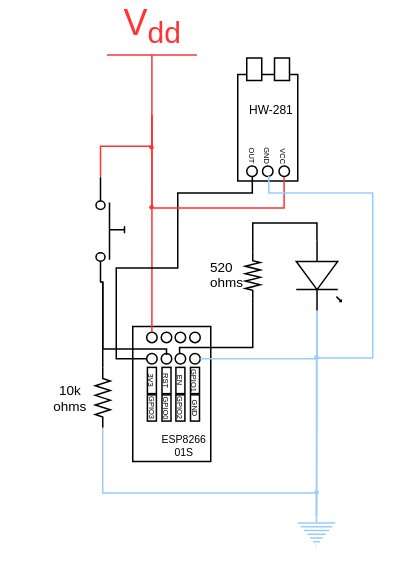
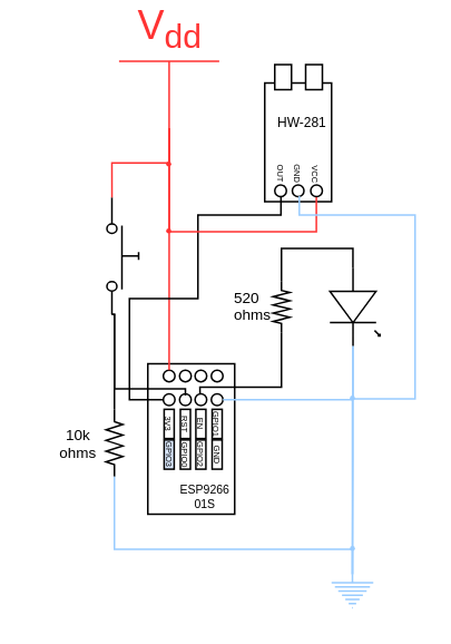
  <mxCell id="0" />
  <mxCell id="1" parent="0" />
  <mxCell id="2" value="" style="ellipse;whiteSpace=wrap;html=1;aspect=fixed;fillColor=#FF3333;strokeColor=none;" parent="1" vertex="1"><mxGeometry x="99" y="120" width="3" height="3" as="geometry" /></mxCell>
  <mxCell id="3" value="" style="ellipse;whiteSpace=wrap;html=1;aspect=fixed;fillColor=#FF3333;strokeColor=none;" parent="1" vertex="1"><mxGeometry x="99" y="80" width="3" height="3" as="geometry" /></mxCell>
  <mxCell id="4" value="" style="verticalLabelPosition=bottom;shadow=0;dashed=0;align=center;html=1;verticalAlign=top;shape=mxgraph.electrical.opto_electronics.led_1;pointerEvents=1;direction=north;rotation=-180;" parent="1" vertex="1"><mxGeometry x="197" y="143.5" width="30" height="47" as="geometry" /></mxCell>
  <mxCell id="5" value="" style="pointerEvents=1;verticalLabelPosition=bottom;shadow=0;dashed=0;align=center;html=1;verticalAlign=top;shape=mxgraph.electrical.signal_sources.protective_earth;fillColor=#FFFFFF;strokeColor=#99CCFF;" parent="1" vertex="1"><mxGeometry x="198" y="327" width="25" height="20" as="geometry" /></mxCell>
  <mxCell id="6" value="&lt;font color=&quot;#ff3333&quot;&gt;V&lt;sub&gt;dd&lt;/sub&gt;&lt;/font&gt;" style="verticalLabelPosition=top;verticalAlign=bottom;shape=mxgraph.electrical.signal_sources.vdd;shadow=0;dashed=0;align=center;strokeWidth=1;fontSize=24;html=1;flipV=1;fontFamily=Helvetica;fontColor=default;strokeColor=#FF3333;" parent="1" vertex="1"><mxGeometry x="70.77" y="20" width="60" height="40" as="geometry" /></mxCell>
  <mxCell id="7" value="" style="pointerEvents=1;verticalLabelPosition=bottom;shadow=0;dashed=0;align=center;html=1;verticalAlign=top;shape=mxgraph.electrical.resistors.resistor_2;rotation=-90;" parent="1" vertex="1"><mxGeometry x="152.5" y="162" width="31" height="10" as="geometry" /></mxCell>
  <mxCell id="8" value="&lt;p style=&quot;line-height: 110%; font-size: 9px;&quot;&gt;&lt;font style=&quot;font-size: 9px;&quot;&gt;520&lt;br style=&quot;font-size: 9px;&quot;&gt;&lt;/font&gt;&lt;span style=&quot;font-size: 9px; background-color: initial;&quot;&gt;ohms&lt;/span&gt;&lt;/p&gt;" style="text;html=1;strokeColor=none;fillColor=none;align=left;verticalAlign=middle;whiteSpace=wrap;rounded=0;fontSize=9;" parent="1" vertex="1"><mxGeometry x="138" y="159" width="30" height="16" as="geometry" /></mxCell>
  <mxCell id="9" style="edgeStyle=orthogonalEdgeStyle;shape=connector;rounded=0;orthogonalLoop=1;jettySize=auto;html=1;exitX=1;exitY=0.5;exitDx=0;exitDy=0;exitPerimeter=0;entryX=0;entryY=0.54;entryDx=0;entryDy=0;entryPerimeter=0;labelBackgroundColor=default;strokeColor=default;align=center;verticalAlign=middle;fontFamily=Helvetica;fontSize=10;fontColor=default;endArrow=none;endFill=0;" parent="1" source="7" target="4" edge="1"><mxGeometry relative="1" as="geometry"><mxPoint x="168" y="144.5" as="sourcePoint" /><mxPoint x="210.8" y="136.5" as="targetPoint" /><Array as="points"><mxPoint x="168" y="132" /><mxPoint x="211" y="132" /></Array></mxGeometry></mxCell>
  <mxCell id="10" value="" style="ellipse;whiteSpace=wrap;html=1;aspect=fixed;fillColor=#99CCFF;strokeColor=none;" parent="1" vertex="1"><mxGeometry x="209" y="220" width="3" height="3" as="geometry" /></mxCell>
  <mxCell id="11" value="" style="group" parent="1" vertex="1" connectable="0"><mxGeometry x="88" y="201" width="59.27" height="95" as="geometry" /></mxCell>
  <mxCell id="12" value="" style="rounded=0;whiteSpace=wrap;html=1;" parent="11" vertex="1"><mxGeometry width="52" height="90" as="geometry" /></mxCell>
  <mxCell id="13" value="" style="ellipse;whiteSpace=wrap;html=1;aspect=fixed;fillColor=none;" parent="11" vertex="1"><mxGeometry x="38" y="17.998" width="7" height="7" as="geometry" /></mxCell>
  <mxCell id="14" value="" style="ellipse;whiteSpace=wrap;html=1;aspect=fixed;fillColor=none;flipH=1;flipV=1;" parent="11" vertex="1"><mxGeometry x="9.268" y="17.998" width="7" height="7" as="geometry" /></mxCell>
  <mxCell id="15" value="" style="ellipse;whiteSpace=wrap;html=1;aspect=fixed;fillColor=none;flipH=1;flipV=1;" parent="11" vertex="1"><mxGeometry x="19" y="17.998" width="7" height="7" as="geometry" /></mxCell>
  <mxCell id="16" value="" style="ellipse;whiteSpace=wrap;html=1;aspect=fixed;fillColor=none;" parent="11" vertex="1"><mxGeometry x="28.268" y="17.998" width="7" height="7" as="geometry" /></mxCell>
  <mxCell id="17" value="" style="ellipse;whiteSpace=wrap;html=1;aspect=fixed;fillColor=none;" parent="11" vertex="1"><mxGeometry x="9.268" y="3.778" width="7" height="7" as="geometry" /></mxCell>
  <mxCell id="18" value="" style="ellipse;whiteSpace=wrap;html=1;aspect=fixed;fillColor=none;" parent="11" vertex="1"><mxGeometry x="18.998" y="3.778" width="7" height="7" as="geometry" /></mxCell>
  <mxCell id="19" value="" style="ellipse;whiteSpace=wrap;html=1;aspect=fixed;fillColor=none;" parent="11" vertex="1"><mxGeometry x="28.268" y="3.778" width="7" height="7" as="geometry" /></mxCell>
  <mxCell id="20" value="" style="ellipse;whiteSpace=wrap;html=1;aspect=fixed;fillColor=none;" parent="11" vertex="1"><mxGeometry x="37.998" y="3.778" width="7" height="7" as="geometry" /></mxCell>
  <mxCell id="21" value="GPIO1" style="whiteSpace=wrap;html=1;fontSize=5;direction=east;rotation=90;verticalAlign=middle;strokeWidth=1;spacing=2;spacingBottom=2;" parent="11" vertex="1"><mxGeometry x="32.75" y="33" width="17.5" height="6" as="geometry" /></mxCell>
  <mxCell id="22" value="GND" style="whiteSpace=wrap;html=1;fontSize=5;direction=east;rotation=90;verticalAlign=middle;strokeWidth=1;spacing=2;spacingBottom=2;" parent="11" vertex="1"><mxGeometry x="32.75" y="51.31" width="17.5" height="6" as="geometry" /></mxCell>
  <mxCell id="23" value="EN" style="whiteSpace=wrap;html=1;fontSize=5;direction=east;rotation=90;verticalAlign=middle;strokeWidth=1;spacing=2;spacingBottom=2;" parent="11" vertex="1"><mxGeometry x="23.02" y="33" width="17.5" height="6" as="geometry" /></mxCell>
  <mxCell id="24" value="GPIO2" style="whiteSpace=wrap;html=1;fontSize=5;direction=east;rotation=90;verticalAlign=middle;strokeWidth=1;spacing=2;spacingBottom=2;" parent="11" vertex="1"><mxGeometry x="23.02" y="51.31" width="17.5" height="6" as="geometry" /></mxCell>
  <mxCell id="25" value="RST" style="whiteSpace=wrap;html=1;fontSize=5;direction=east;rotation=90;verticalAlign=middle;strokeWidth=1;spacing=2;spacingBottom=2;" parent="11" vertex="1"><mxGeometry x="13.75" y="33" width="17.5" height="6" as="geometry" /></mxCell>
  <mxCell id="26" value="GPIO0" style="whiteSpace=wrap;html=1;fontSize=5;direction=east;rotation=90;verticalAlign=middle;strokeWidth=1;spacing=2;spacingBottom=2;" parent="11" vertex="1"><mxGeometry x="13.75" y="51.31" width="17.5" height="6" as="geometry" /></mxCell>
  <mxCell id="27" value="3V3" style="whiteSpace=wrap;html=1;fontSize=5;direction=east;rotation=90;verticalAlign=middle;strokeWidth=1;spacing=2;spacingBottom=2;" parent="11" vertex="1"><mxGeometry x="4.02" y="33" width="17.5" height="6" as="geometry" /></mxCell>
- <mxCell id="28" value="GPIO3" style="whiteSpace=wrap;html=1;fontSize=5;direction=east;rotation=90;verticalAlign=middle;strokeWidth=1;spacing=2;spacingBottom=2;" parent="11" vertex="1"><mxGeometry x="4.02" y="51.31" width="17.5" height="6" as="geometry" /></mxCell>
- <mxCell id="29" value="ESP8266&lt;br style=&quot;font-size: 7px;&quot;&gt;01S" style="text;html=1;align=center;verticalAlign=middle;resizable=0;points=[];autosize=1;strokeColor=none;fillColor=none;fontSize=7;" parent="11" vertex="1"><mxGeometry x="9.27" y="65" width="50" height="30" as="geometry" /></mxCell>
+ <mxCell id="28" value="GPIO3" style="whiteSpace=wrap;html=1;fontSize=5;direction=east;rotation=90;verticalAlign=middle;strokeWidth=1;spacing=2;spacingBottom=2;fillColor=#dae8fc;" parent="11" vertex="1"><mxGeometry x="4.02" y="51.31" width="17.5" height="6" as="geometry" /></mxCell>
+ <mxCell id="29" value="ESP9266&lt;br style=&quot;font-size: 7px;&quot;&gt;01S" style="text;html=1;align=center;verticalAlign=middle;resizable=0;points=[];autosize=1;strokeColor=none;fillColor=none;fontSize=7;" parent="11" vertex="1"><mxGeometry x="9.27" y="65" width="50" height="30" as="geometry" /></mxCell>
  <mxCell id="30" style="edgeStyle=orthogonalEdgeStyle;rounded=0;orthogonalLoop=1;jettySize=auto;html=1;entryX=0;entryY=0.5;entryDx=0;entryDy=0;endArrow=none;endFill=0;fontSize=10;entryPerimeter=0;exitX=0.5;exitY=0;exitDx=0;exitDy=0;" parent="11" target="7" edge="1"><mxGeometry relative="1" as="geometry"><Array as="points"><mxPoint x="31" y="14" /><mxPoint x="80" y="14" /><mxPoint x="80" y="-18" /></Array><mxPoint x="78.48" y="-34" as="targetPoint" /><mxPoint x="31.248" y="17.998" as="sourcePoint" /></mxGeometry></mxCell>
  <mxCell id="31" value="" style="ellipse;whiteSpace=wrap;html=1;aspect=fixed;fillColor=#99CCFF;strokeColor=none;" parent="1" vertex="1"><mxGeometry x="209" y="310" width="3" height="3" as="geometry" /></mxCell>
  <mxCell id="32" style="edgeStyle=orthogonalEdgeStyle;shape=connector;rounded=0;orthogonalLoop=1;jettySize=auto;html=1;exitX=0.5;exitY=0;exitDx=0;exitDy=0;exitPerimeter=0;labelBackgroundColor=default;strokeColor=#99CCFF;align=center;verticalAlign=middle;fontFamily=Helvetica;fontSize=10;fontColor=default;endArrow=none;endFill=0;entryX=1;entryY=0.5;entryDx=0;entryDy=0;" parent="1" target="13" edge="1" source="5"><mxGeometry relative="1" as="geometry"><mxPoint x="113.498" y="195.758" as="targetPoint" /><mxPoint x="-122" y="6.98" as="sourcePoint" /><Array as="points"><mxPoint x="211" y="222" /><mxPoint x="133" y="222" /></Array></mxGeometry></mxCell>
  <mxCell id="33" value="" style="pointerEvents=1;verticalLabelPosition=bottom;shadow=0;dashed=0;align=center;fillColor=#ffffff;html=1;verticalAlign=top;strokeWidth=1;shape=mxgraph.electrical.electro-mechanical.push_switch_no;rotation=90;" vertex="1" parent="1"><mxGeometry x="38" y="127" width="70" height="19" as="geometry" /></mxCell>
  <mxCell id="34" value="" style="pointerEvents=1;verticalLabelPosition=bottom;shadow=0;dashed=0;align=center;html=1;verticalAlign=top;shape=mxgraph.electrical.resistors.resistor_2;labelBackgroundColor=none;rotation=-90;" vertex="1" parent="1"><mxGeometry x="48" y="243.5" width="40" height="10" as="geometry" /></mxCell>
  <mxCell id="35" value="10k&lt;br style=&quot;font-size: 9px;&quot;&gt;ohms" style="text;html=1;align=center;verticalAlign=middle;resizable=0;points=[];autosize=1;strokeColor=none;fillColor=none;fontSize=9;" vertex="1" parent="1"><mxGeometry x="20.77" y="228.5" width="50" height="40" as="geometry" /></mxCell>
  <mxCell id="36" value="" style="group" vertex="1" connectable="0" parent="1"><mxGeometry x="158" y="22" width="56" height="82" as="geometry" /></mxCell>
  <mxCell id="37" value="" style="whiteSpace=wrap;html=1;" vertex="1" parent="36"><mxGeometry y="11" width="40" height="71" as="geometry" /></mxCell>
  <mxCell id="38" value="HW-281" style="text;html=1;resizable=0;points=[];autosize=1;align=left;verticalAlign=middle;spacingTop=-4;fontSize=8;" parent="36" vertex="1"><mxGeometry x="6" y="27.003" width="50" height="20" as="geometry" /></mxCell>
  <mxCell id="39" value="" style="ellipse;whiteSpace=wrap;html=1;aspect=fixed;fillColor=none;" vertex="1" parent="36"><mxGeometry x="16.498" y="71.998" width="7" height="7" as="geometry" /></mxCell>
  <mxCell id="40" value="" style="ellipse;whiteSpace=wrap;html=1;aspect=fixed;fillColor=none;" vertex="1" parent="36"><mxGeometry x="27.498" y="71.998" width="7" height="7" as="geometry" /></mxCell>
  <mxCell id="41" value="" style="ellipse;whiteSpace=wrap;html=1;aspect=fixed;fillColor=none;" vertex="1" parent="36"><mxGeometry x="5.998" y="71.998" width="7" height="7" as="geometry" /></mxCell>
  <mxCell id="42" value="" style="rounded=0;whiteSpace=wrap;html=1;" vertex="1" parent="36"><mxGeometry x="6" width="10" height="15" as="geometry" /></mxCell>
  <mxCell id="43" value="" style="rounded=0;whiteSpace=wrap;html=1;" vertex="1" parent="36"><mxGeometry x="24.5" width="10" height="15" as="geometry" /></mxCell>
  <mxCell id="44" value="VCC" style="text;html=1;align=center;verticalAlign=middle;resizable=0;points=[];autosize=1;strokeColor=none;fillColor=none;fontSize=5;rotation=90;" vertex="1" parent="36"><mxGeometry x="16.5" y="55" width="30" height="20" as="geometry" /></mxCell>
  <mxCell id="45" value="GND" style="text;html=1;align=center;verticalAlign=middle;resizable=0;points=[];autosize=1;strokeColor=none;fillColor=none;fontSize=5;rotation=90;" vertex="1" parent="36"><mxGeometry x="6" y="55" width="30" height="20" as="geometry" /></mxCell>
  <mxCell id="46" value="OUT" style="text;html=1;align=center;verticalAlign=middle;resizable=0;points=[];autosize=1;strokeColor=none;fillColor=none;fontSize=5;rotation=90;" vertex="1" parent="36"><mxGeometry x="-4" y="55" width="30" height="20" as="geometry" /></mxCell>
  <mxCell id="47" style="edgeStyle=orthogonalEdgeStyle;rounded=0;orthogonalLoop=1;jettySize=auto;html=1;entryX=0.5;entryY=0;entryDx=0;entryDy=0;fontSize=10;strokeColor=#FF3333;endArrow=none;endFill=0;exitX=0.5;exitY=0;exitDx=0;exitDy=0;exitPerimeter=0;" parent="1" edge="1" target="17" source="6"><mxGeometry relative="1" as="geometry"><mxPoint x="-242" y="102" as="sourcePoint" /><mxPoint x="103.768" y="195.778" as="targetPoint" /><Array as="points"><mxPoint x="101" y="102" /><mxPoint x="101" y="102" /></Array></mxGeometry></mxCell>
  <mxCell id="48" style="edgeStyle=orthogonalEdgeStyle;shape=connector;rounded=0;orthogonalLoop=1;jettySize=auto;html=1;exitX=1;exitY=0.54;exitDx=0;exitDy=0;exitPerimeter=0;entryX=0.5;entryY=0;entryDx=0;entryDy=0;entryPerimeter=0;labelBackgroundColor=default;strokeColor=#99CCFF;align=center;verticalAlign=middle;fontFamily=Helvetica;fontSize=10;fontColor=default;endArrow=none;endFill=0;" edge="1" parent="1" source="4" target="5"><mxGeometry relative="1" as="geometry" /></mxCell>
  <mxCell id="49" style="edgeStyle=orthogonalEdgeStyle;shape=connector;rounded=0;orthogonalLoop=1;jettySize=auto;html=1;exitX=0.5;exitY=0;exitDx=0;exitDy=0;entryX=1;entryY=0.84;entryDx=0;entryDy=0;entryPerimeter=0;labelBackgroundColor=default;strokeColor=default;align=center;verticalAlign=middle;fontFamily=Helvetica;fontSize=10;fontColor=default;endArrow=none;endFill=0;" edge="1" parent="1" target="33"><mxGeometry relative="1" as="geometry"><mxPoint x="110.5" y="219.998" as="sourcePoint" /><mxPoint x="55.54" y="138.5" as="targetPoint" /><Array as="points"><mxPoint x="110" y="216" /><mxPoint x="68" y="216" /><mxPoint x="68" y="171" /></Array></mxGeometry></mxCell>
  <mxCell id="50" style="edgeStyle=orthogonalEdgeStyle;shape=connector;rounded=0;orthogonalLoop=1;jettySize=auto;html=1;exitX=1;exitY=0.5;exitDx=0;exitDy=0;exitPerimeter=0;entryX=1;entryY=0.84;entryDx=0;entryDy=0;entryPerimeter=0;labelBackgroundColor=default;strokeColor=default;align=center;verticalAlign=middle;fontFamily=Helvetica;fontSize=10;fontColor=default;endArrow=none;endFill=0;" edge="1" parent="1" source="34" target="33"><mxGeometry relative="1" as="geometry"><Array as="points"><mxPoint x="68" y="172" /></Array></mxGeometry></mxCell>
  <mxCell id="51" style="edgeStyle=orthogonalEdgeStyle;shape=connector;rounded=0;orthogonalLoop=1;jettySize=auto;html=1;exitX=0;exitY=0.5;exitDx=0;exitDy=0;exitPerimeter=0;entryX=0.5;entryY=0;entryDx=0;entryDy=0;entryPerimeter=0;labelBackgroundColor=default;strokeColor=#99CCFF;align=center;verticalAlign=middle;fontFamily=Helvetica;fontSize=10;fontColor=default;endArrow=none;endFill=0;" edge="1" parent="1" source="34" target="5"><mxGeometry relative="1" as="geometry"><Array as="points"><mxPoint x="68" y="312" /><mxPoint x="211" y="312" /></Array></mxGeometry></mxCell>
  <mxCell id="52" style="edgeStyle=orthogonalEdgeStyle;shape=connector;rounded=0;orthogonalLoop=1;jettySize=auto;html=1;exitX=0;exitY=0.84;exitDx=0;exitDy=0;exitPerimeter=0;entryX=0.5;entryY=0;entryDx=0;entryDy=0;entryPerimeter=0;labelBackgroundColor=default;strokeColor=#FF3333;align=center;verticalAlign=middle;fontFamily=Helvetica;fontSize=10;fontColor=default;endArrow=none;endFill=0;" edge="1" parent="1" source="33" target="6"><mxGeometry relative="1" as="geometry" /></mxCell>
  <mxCell id="53" style="edgeStyle=orthogonalEdgeStyle;shape=connector;rounded=0;orthogonalLoop=1;jettySize=auto;html=1;exitX=0;exitY=0.5;exitDx=0;exitDy=0;labelBackgroundColor=default;strokeColor=default;align=center;verticalAlign=middle;fontFamily=Helvetica;fontSize=10;fontColor=default;endArrow=none;endFill=0;entryX=0.96;entryY=0.564;entryDx=0;entryDy=0;entryPerimeter=0;" edge="1" parent="1" source="14" target="46"><mxGeometry relative="1" as="geometry"><mxPoint x="158" y="112" as="targetPoint" /><Array as="points"><mxPoint x="77" y="223" /><mxPoint x="77" y="162" /><mxPoint x="118" y="162" /><mxPoint x="118" y="112" /><mxPoint x="168" y="112" /></Array></mxGeometry></mxCell>
  <mxCell id="54" style="edgeStyle=orthogonalEdgeStyle;shape=connector;rounded=0;orthogonalLoop=1;jettySize=auto;html=1;exitX=0.5;exitY=0;exitDx=0;exitDy=0;exitPerimeter=0;labelBackgroundColor=default;strokeColor=#FF3333;align=center;verticalAlign=middle;fontFamily=Helvetica;fontSize=10;fontColor=default;endArrow=none;endFill=0;entryX=0.978;entryY=0.53;entryDx=0;entryDy=0;entryPerimeter=0;" edge="1" parent="1" source="6" target="44"><mxGeometry relative="1" as="geometry"><mxPoint x="198" y="102" as="targetPoint" /></mxGeometry></mxCell>
  <mxCell id="55" style="edgeStyle=orthogonalEdgeStyle;shape=connector;rounded=0;orthogonalLoop=1;jettySize=auto;html=1;exitX=1;exitY=0.54;exitDx=0;exitDy=0;exitPerimeter=0;labelBackgroundColor=default;strokeColor=#99CCFF;align=center;verticalAlign=middle;fontFamily=Helvetica;fontSize=10;fontColor=default;endArrow=none;endFill=0;entryX=0.956;entryY=0.015;entryDx=0;entryDy=0;entryPerimeter=0;" edge="1" parent="1" source="4" target="46"><mxGeometry relative="1" as="geometry"><mxPoint x="178" y="102" as="targetPoint" /><Array as="points"><mxPoint x="211" y="222" /><mxPoint x="248" y="222" /><mxPoint x="248" y="112" /><mxPoint x="179" y="112" /></Array></mxGeometry></mxCell>
